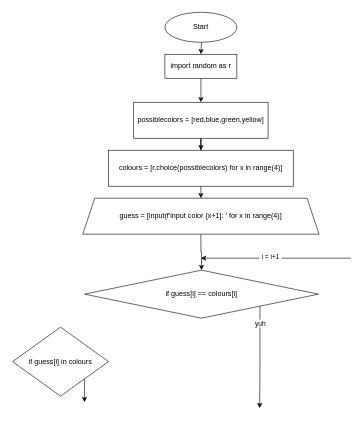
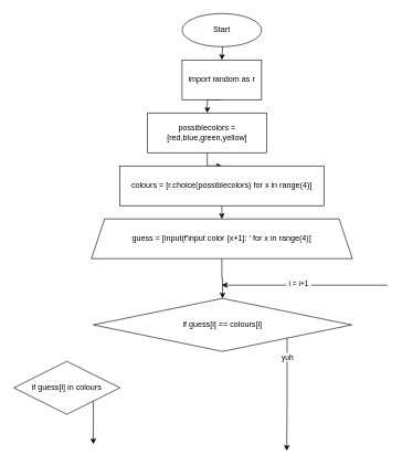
  <mxCell id="0" />
  <mxCell id="1" parent="0" />
  <mxCell id="2" style="edgeStyle=orthogonalEdgeStyle;rounded=0;orthogonalLoop=1;jettySize=auto;html=1;exitX=0.5;exitY=1;exitDx=0;exitDy=0;entryX=0.5;entryY=0;entryDx=0;entryDy=0;" parent="1" source="3" target="9" edge="1"><mxGeometry relative="1" as="geometry"><mxPoint x="334" y="110" as="targetPoint" /><Array as="points"><mxPoint x="334" y="70" /><mxPoint x="335" y="70" /></Array></mxGeometry></mxCell>
  <mxCell id="3" value="Start" style="ellipse;whiteSpace=wrap;html=1;" parent="1" vertex="1"><mxGeometry x="274" y="20" width="120" height="50" as="geometry" /></mxCell>
  <mxCell id="4" style="edgeStyle=orthogonalEdgeStyle;rounded=0;orthogonalLoop=1;jettySize=auto;html=1;exitX=0.5;exitY=1;exitDx=0;exitDy=0;" parent="1" source="5" target="7" edge="1"><mxGeometry relative="1" as="geometry"><mxPoint x="326" y="290" as="targetPoint" /></mxGeometry></mxCell>
- <mxCell id="5" value="possiblecolors = [red,blue,green,yellow]" style="rounded=0;whiteSpace=wrap;html=1;" parent="1" vertex="1"><mxGeometry x="222" y="170" width="224" height="60" as="geometry" /></mxCell>
+ <mxCell id="5" value="possiblecolors = [red,blue,green,yellow]" style="rounded=0;whiteSpace=wrap;html=1;" parent="1" vertex="1"><mxGeometry x="222" y="170" width="180" height="60" as="geometry" /></mxCell>
  <mxCell id="6" style="edgeStyle=orthogonalEdgeStyle;rounded=0;orthogonalLoop=1;jettySize=auto;html=1;exitX=0.5;exitY=1;exitDx=0;exitDy=0;entryX=0.5;entryY=0;entryDx=0;entryDy=0;" parent="1" source="7" target="11" edge="1"><mxGeometry relative="1" as="geometry"><mxPoint x="333.5" y="330" as="targetPoint" /></mxGeometry></mxCell>
  <mxCell id="7" value="colours = [r.choice(possiblecolors) for x in range(4)]" style="rounded=0;whiteSpace=wrap;html=1;" parent="1" vertex="1"><mxGeometry x="180" y="250" width="308" height="60" as="geometry" /></mxCell>
  <mxCell id="8" style="edgeStyle=orthogonalEdgeStyle;rounded=0;orthogonalLoop=1;jettySize=auto;html=1;exitX=0.5;exitY=1;exitDx=0;exitDy=0;entryX=0.5;entryY=0;entryDx=0;entryDy=0;" parent="1" source="9" target="5" edge="1"><mxGeometry relative="1" as="geometry" /></mxCell>
- <mxCell id="9" value="import random as r" style="rounded=0;whiteSpace=wrap;html=1;" parent="1" vertex="1"><mxGeometry x="274" y="90" width="120" height="40" as="geometry" /></mxCell>
+ <mxCell id="9" value="import random as r" style="rounded=0;whiteSpace=wrap;html=1;" parent="1" vertex="1"><mxGeometry x="274" y="90" width="120" height="60" as="geometry" /></mxCell>
  <mxCell id="10" style="edgeStyle=orthogonalEdgeStyle;rounded=0;orthogonalLoop=1;jettySize=auto;html=1;exitX=0.5;exitY=1;exitDx=0;exitDy=0;entryX=0.5;entryY=0;entryDx=0;entryDy=0;" edge="1" parent="1" source="11" target="14"><mxGeometry relative="1" as="geometry" /></mxCell>
  <mxCell id="11" value="guess = [input(f'input color {x+1]: ' for x in range(4)]" style="shape=trapezoid;perimeter=trapezoidPerimeter;whiteSpace=wrap;html=1;fixedSize=1;" parent="1" vertex="1"><mxGeometry x="137" y="330" width="394" height="60" as="geometry" /></mxCell>
  <mxCell id="12" style="edgeStyle=orthogonalEdgeStyle;rounded=0;orthogonalLoop=1;jettySize=auto;html=1;exitX=1;exitY=1;exitDx=0;exitDy=0;" edge="1" parent="1" source="14"><mxGeometry relative="1" as="geometry"><mxPoint x="432" y="680" as="targetPoint" /><Array as="points"><mxPoint x="432" y="605" /><mxPoint x="432" y="680" /></Array></mxGeometry></mxCell>
  <mxCell id="13" value="yuh" style="edgeLabel;html=1;align=center;verticalAlign=middle;resizable=0;points=[];" vertex="1" connectable="0" parent="12"><mxGeometry x="-0.665" relative="1" as="geometry"><mxPoint as="offset" /></mxGeometry></mxCell>
  <mxCell id="14" value="if guess[i] == colours[i]" style="rhombus;whiteSpace=wrap;html=1;" vertex="1" parent="1"><mxGeometry x="140" y="450" width="390" height="80" as="geometry" /></mxCell>
  <mxCell id="15" value="" style="endArrow=classic;html=1;rounded=0;" edge="1" parent="1"><mxGeometry width="50" height="50" relative="1" as="geometry"><mxPoint x="584" y="430" as="sourcePoint" /><mxPoint x="334" y="430" as="targetPoint" /></mxGeometry></mxCell>
  <mxCell id="16" value="&amp;nbsp;i = i+1&amp;nbsp;" style="edgeLabel;html=1;align=center;verticalAlign=middle;resizable=0;points=[];rotation=0;" vertex="1" connectable="0" parent="15"><mxGeometry x="0.078" y="-3" relative="1" as="geometry"><mxPoint as="offset" /></mxGeometry></mxCell>
  <mxCell id="17" style="edgeStyle=orthogonalEdgeStyle;rounded=0;orthogonalLoop=1;jettySize=auto;html=1;exitX=1;exitY=1;exitDx=0;exitDy=0;" edge="1" parent="1" source="18"><mxGeometry relative="1" as="geometry"><mxPoint x="139.857" y="670" as="targetPoint" /></mxGeometry></mxCell>
- <mxCell id="18" value="if guess[i] in colours" style="rhombus;whiteSpace=wrap;html=1;" vertex="1" parent="1"><mxGeometry x="20" y="545" width="160" height="115" as="geometry" /></mxCell>
+ <mxCell id="18" value="if guess[i] in colours" style="rhombus;whiteSpace=wrap;html=1;" vertex="1" parent="1"><mxGeometry x="20" y="545" width="160" height="80" as="geometry" /></mxCell>
